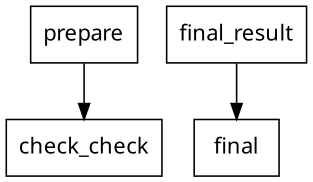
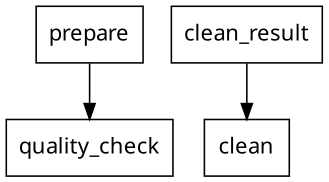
  digraph {
    fontname="Noto Sans"
    node [fontname="Noto Sans" shape=box]
    edge [fontname="Noto Sans"]
    n1 [label=prepare]
-   n2 [label=check_check]
-   n3 [label=final_result]
-   n4 [label=final]
+   n2 [label=quality_check]
+   n3 [label=clean_result]
+   n4 [label=clean]
    n1 -> n2
    n3 -> n4
  }
